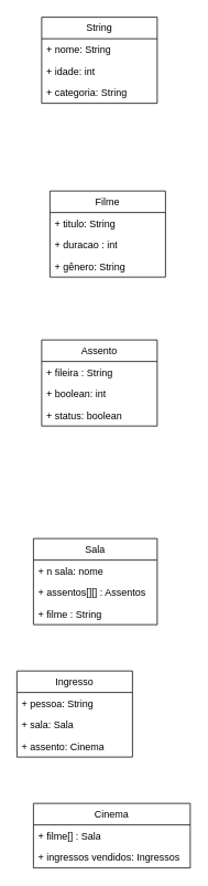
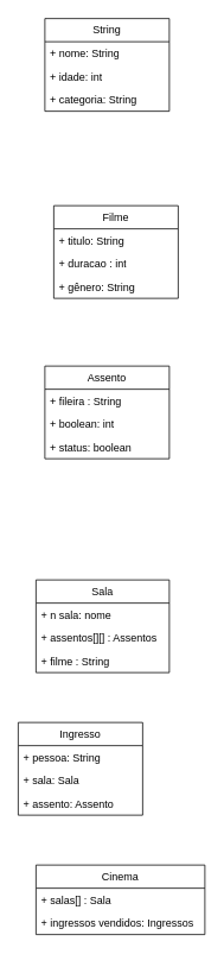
  <mxCell id="0" />
  <mxCell id="1" parent="0" />
  <mxCell id="2" value="String" style="swimlane;fontStyle=0;childLayout=stackLayout;horizontal=1;startSize=26;fillColor=none;horizontalStack=0;resizeParent=1;resizeParentMax=0;resizeLast=0;collapsible=1;marginBottom=0;whiteSpace=wrap;html=1;" vertex="1" parent="1"><mxGeometry x="50" y="20" width="140" height="104" as="geometry" /></mxCell>
  <mxCell id="3" value="+ nome: String&lt;div&gt;&lt;br&gt;&lt;/div&gt;" style="text;strokeColor=none;fillColor=none;align=left;verticalAlign=top;spacingLeft=4;spacingRight=4;overflow=hidden;rotatable=0;points=[[0,0.5],[1,0.5]];portConstraint=eastwest;whiteSpace=wrap;html=1;" vertex="1" parent="2"><mxGeometry y="26" width="140" height="26" as="geometry" /></mxCell>
  <mxCell id="4" value="+ idade: int" style="text;strokeColor=none;fillColor=none;align=left;verticalAlign=top;spacingLeft=4;spacingRight=4;overflow=hidden;rotatable=0;points=[[0,0.5],[1,0.5]];portConstraint=eastwest;whiteSpace=wrap;html=1;" vertex="1" parent="2"><mxGeometry y="52" width="140" height="26" as="geometry" /></mxCell>
  <mxCell id="5" value="+ categoria: String" style="text;strokeColor=none;fillColor=none;align=left;verticalAlign=top;spacingLeft=4;spacingRight=4;overflow=hidden;rotatable=0;points=[[0,0.5],[1,0.5]];portConstraint=eastwest;whiteSpace=wrap;html=1;" vertex="1" parent="2"><mxGeometry y="78" width="140" height="26" as="geometry" /></mxCell>
  <mxCell id="6" value="Filme" style="swimlane;fontStyle=0;childLayout=stackLayout;horizontal=1;startSize=26;fillColor=none;horizontalStack=0;resizeParent=1;resizeParentMax=0;resizeLast=0;collapsible=1;marginBottom=0;whiteSpace=wrap;html=1;" vertex="1" parent="1"><mxGeometry x="60" y="230" width="140" height="104" as="geometry" /></mxCell>
  <mxCell id="7" value="+ titulo: String" style="text;strokeColor=none;fillColor=none;align=left;verticalAlign=top;spacingLeft=4;spacingRight=4;overflow=hidden;rotatable=0;points=[[0,0.5],[1,0.5]];portConstraint=eastwest;whiteSpace=wrap;html=1;" vertex="1" parent="6"><mxGeometry y="26" width="140" height="26" as="geometry" /></mxCell>
  <mxCell id="8" value="+ duracao : int" style="text;strokeColor=none;fillColor=none;align=left;verticalAlign=top;spacingLeft=4;spacingRight=4;overflow=hidden;rotatable=0;points=[[0,0.5],[1,0.5]];portConstraint=eastwest;whiteSpace=wrap;html=1;" vertex="1" parent="6"><mxGeometry y="52" width="140" height="26" as="geometry" /></mxCell>
  <mxCell id="9" value="+ gênero: String" style="text;strokeColor=none;fillColor=none;align=left;verticalAlign=top;spacingLeft=4;spacingRight=4;overflow=hidden;rotatable=0;points=[[0,0.5],[1,0.5]];portConstraint=eastwest;whiteSpace=wrap;html=1;" vertex="1" parent="6"><mxGeometry y="78" width="140" height="26" as="geometry" /></mxCell>
  <mxCell id="10" value="Assento" style="swimlane;fontStyle=0;childLayout=stackLayout;horizontal=1;startSize=26;fillColor=none;horizontalStack=0;resizeParent=1;resizeParentMax=0;resizeLast=0;collapsible=1;marginBottom=0;whiteSpace=wrap;html=1;" vertex="1" parent="1"><mxGeometry x="50" y="410" width="140" height="104" as="geometry" /></mxCell>
  <mxCell id="11" value="+ fileira : String" style="text;strokeColor=none;fillColor=none;align=left;verticalAlign=top;spacingLeft=4;spacingRight=4;overflow=hidden;rotatable=0;points=[[0,0.5],[1,0.5]];portConstraint=eastwest;whiteSpace=wrap;html=1;" vertex="1" parent="10"><mxGeometry y="26" width="140" height="26" as="geometry" /></mxCell>
  <mxCell id="12" value="+ boolean: int" style="text;strokeColor=none;fillColor=none;align=left;verticalAlign=top;spacingLeft=4;spacingRight=4;overflow=hidden;rotatable=0;points=[[0,0.5],[1,0.5]];portConstraint=eastwest;whiteSpace=wrap;html=1;" vertex="1" parent="10"><mxGeometry y="52" width="140" height="26" as="geometry" /></mxCell>
  <mxCell id="13" value="+ status: boolean" style="text;strokeColor=none;fillColor=none;align=left;verticalAlign=top;spacingLeft=4;spacingRight=4;overflow=hidden;rotatable=0;points=[[0,0.5],[1,0.5]];portConstraint=eastwest;whiteSpace=wrap;html=1;" vertex="1" parent="10"><mxGeometry y="78" width="140" height="26" as="geometry" /></mxCell>
  <mxCell id="14" value="Sala" style="swimlane;fontStyle=0;childLayout=stackLayout;horizontal=1;startSize=26;fillColor=none;horizontalStack=0;resizeParent=1;resizeParentMax=0;resizeLast=0;collapsible=1;marginBottom=0;whiteSpace=wrap;html=1;" vertex="1" parent="1"><mxGeometry x="40" y="650" width="150" height="104" as="geometry" /></mxCell>
  <mxCell id="15" value="+ n sala: nome" style="text;strokeColor=none;fillColor=none;align=left;verticalAlign=top;spacingLeft=4;spacingRight=4;overflow=hidden;rotatable=0;points=[[0,0.5],[1,0.5]];portConstraint=eastwest;whiteSpace=wrap;html=1;" vertex="1" parent="14"><mxGeometry y="26" width="150" height="26" as="geometry" /></mxCell>
  <mxCell id="16" value="+ assentos[][] : Assentos" style="text;strokeColor=none;fillColor=none;align=left;verticalAlign=top;spacingLeft=4;spacingRight=4;overflow=hidden;rotatable=0;points=[[0,0.5],[1,0.5]];portConstraint=eastwest;whiteSpace=wrap;html=1;" vertex="1" parent="14"><mxGeometry y="52" width="150" height="26" as="geometry" /></mxCell>
  <mxCell id="17" value="+ filme : String" style="text;strokeColor=none;fillColor=none;align=left;verticalAlign=top;spacingLeft=4;spacingRight=4;overflow=hidden;rotatable=0;points=[[0,0.5],[1,0.5]];portConstraint=eastwest;whiteSpace=wrap;html=1;" vertex="1" parent="14"><mxGeometry y="78" width="150" height="26" as="geometry" /></mxCell>
  <mxCell id="18" value="Ingresso" style="swimlane;fontStyle=0;childLayout=stackLayout;horizontal=1;startSize=26;fillColor=none;horizontalStack=0;resizeParent=1;resizeParentMax=0;resizeLast=0;collapsible=1;marginBottom=0;whiteSpace=wrap;html=1;" vertex="1" parent="1"><mxGeometry x="20" y="810" width="140" height="104" as="geometry" /></mxCell>
  <mxCell id="19" value="+ pessoa: String" style="text;strokeColor=none;fillColor=none;align=left;verticalAlign=top;spacingLeft=4;spacingRight=4;overflow=hidden;rotatable=0;points=[[0,0.5],[1,0.5]];portConstraint=eastwest;whiteSpace=wrap;html=1;" vertex="1" parent="18"><mxGeometry y="26" width="140" height="26" as="geometry" /></mxCell>
  <mxCell id="20" value="+ sala: Sala" style="text;strokeColor=none;fillColor=none;align=left;verticalAlign=top;spacingLeft=4;spacingRight=4;overflow=hidden;rotatable=0;points=[[0,0.5],[1,0.5]];portConstraint=eastwest;whiteSpace=wrap;html=1;" vertex="1" parent="18"><mxGeometry y="52" width="140" height="26" as="geometry" /></mxCell>
- <mxCell id="21" value="+ assento: Cinema" style="text;strokeColor=none;fillColor=none;align=left;verticalAlign=top;spacingLeft=4;spacingRight=4;overflow=hidden;rotatable=0;points=[[0,0.5],[1,0.5]];portConstraint=eastwest;whiteSpace=wrap;html=1;" vertex="1" parent="18"><mxGeometry y="78" width="140" height="26" as="geometry" /></mxCell>
+ <mxCell id="21" value="+ assento: Assento" style="text;strokeColor=none;fillColor=none;align=left;verticalAlign=top;spacingLeft=4;spacingRight=4;overflow=hidden;rotatable=0;points=[[0,0.5],[1,0.5]];portConstraint=eastwest;whiteSpace=wrap;html=1;" vertex="1" parent="18"><mxGeometry y="78" width="140" height="26" as="geometry" /></mxCell>
  <mxCell id="22" value="Cinema" style="swimlane;fontStyle=0;childLayout=stackLayout;horizontal=1;startSize=26;fillColor=none;horizontalStack=0;resizeParent=1;resizeParentMax=0;resizeLast=0;collapsible=1;marginBottom=0;whiteSpace=wrap;html=1;" vertex="1" parent="1"><mxGeometry x="40" y="970" width="190" height="78" as="geometry" /></mxCell>
- <mxCell id="23" value="+ filme[] : Sala" style="text;strokeColor=none;fillColor=none;align=left;verticalAlign=top;spacingLeft=4;spacingRight=4;overflow=hidden;rotatable=0;points=[[0,0.5],[1,0.5]];portConstraint=eastwest;whiteSpace=wrap;html=1;" vertex="1" parent="22"><mxGeometry y="26" width="190" height="26" as="geometry" /></mxCell>
+ <mxCell id="23" value="+ salas[] : Sala" style="text;strokeColor=none;fillColor=none;align=left;verticalAlign=top;spacingLeft=4;spacingRight=4;overflow=hidden;rotatable=0;points=[[0,0.5],[1,0.5]];portConstraint=eastwest;whiteSpace=wrap;html=1;" vertex="1" parent="22"><mxGeometry y="26" width="190" height="26" as="geometry" /></mxCell>
  <mxCell id="24" value="+ ingressos vendidos: Ingressos" style="text;strokeColor=none;fillColor=none;align=left;verticalAlign=top;spacingLeft=4;spacingRight=4;overflow=hidden;rotatable=0;points=[[0,0.5],[1,0.5]];portConstraint=eastwest;whiteSpace=wrap;html=1;" vertex="1" parent="22"><mxGeometry y="52" width="190" height="26" as="geometry" /></mxCell>
